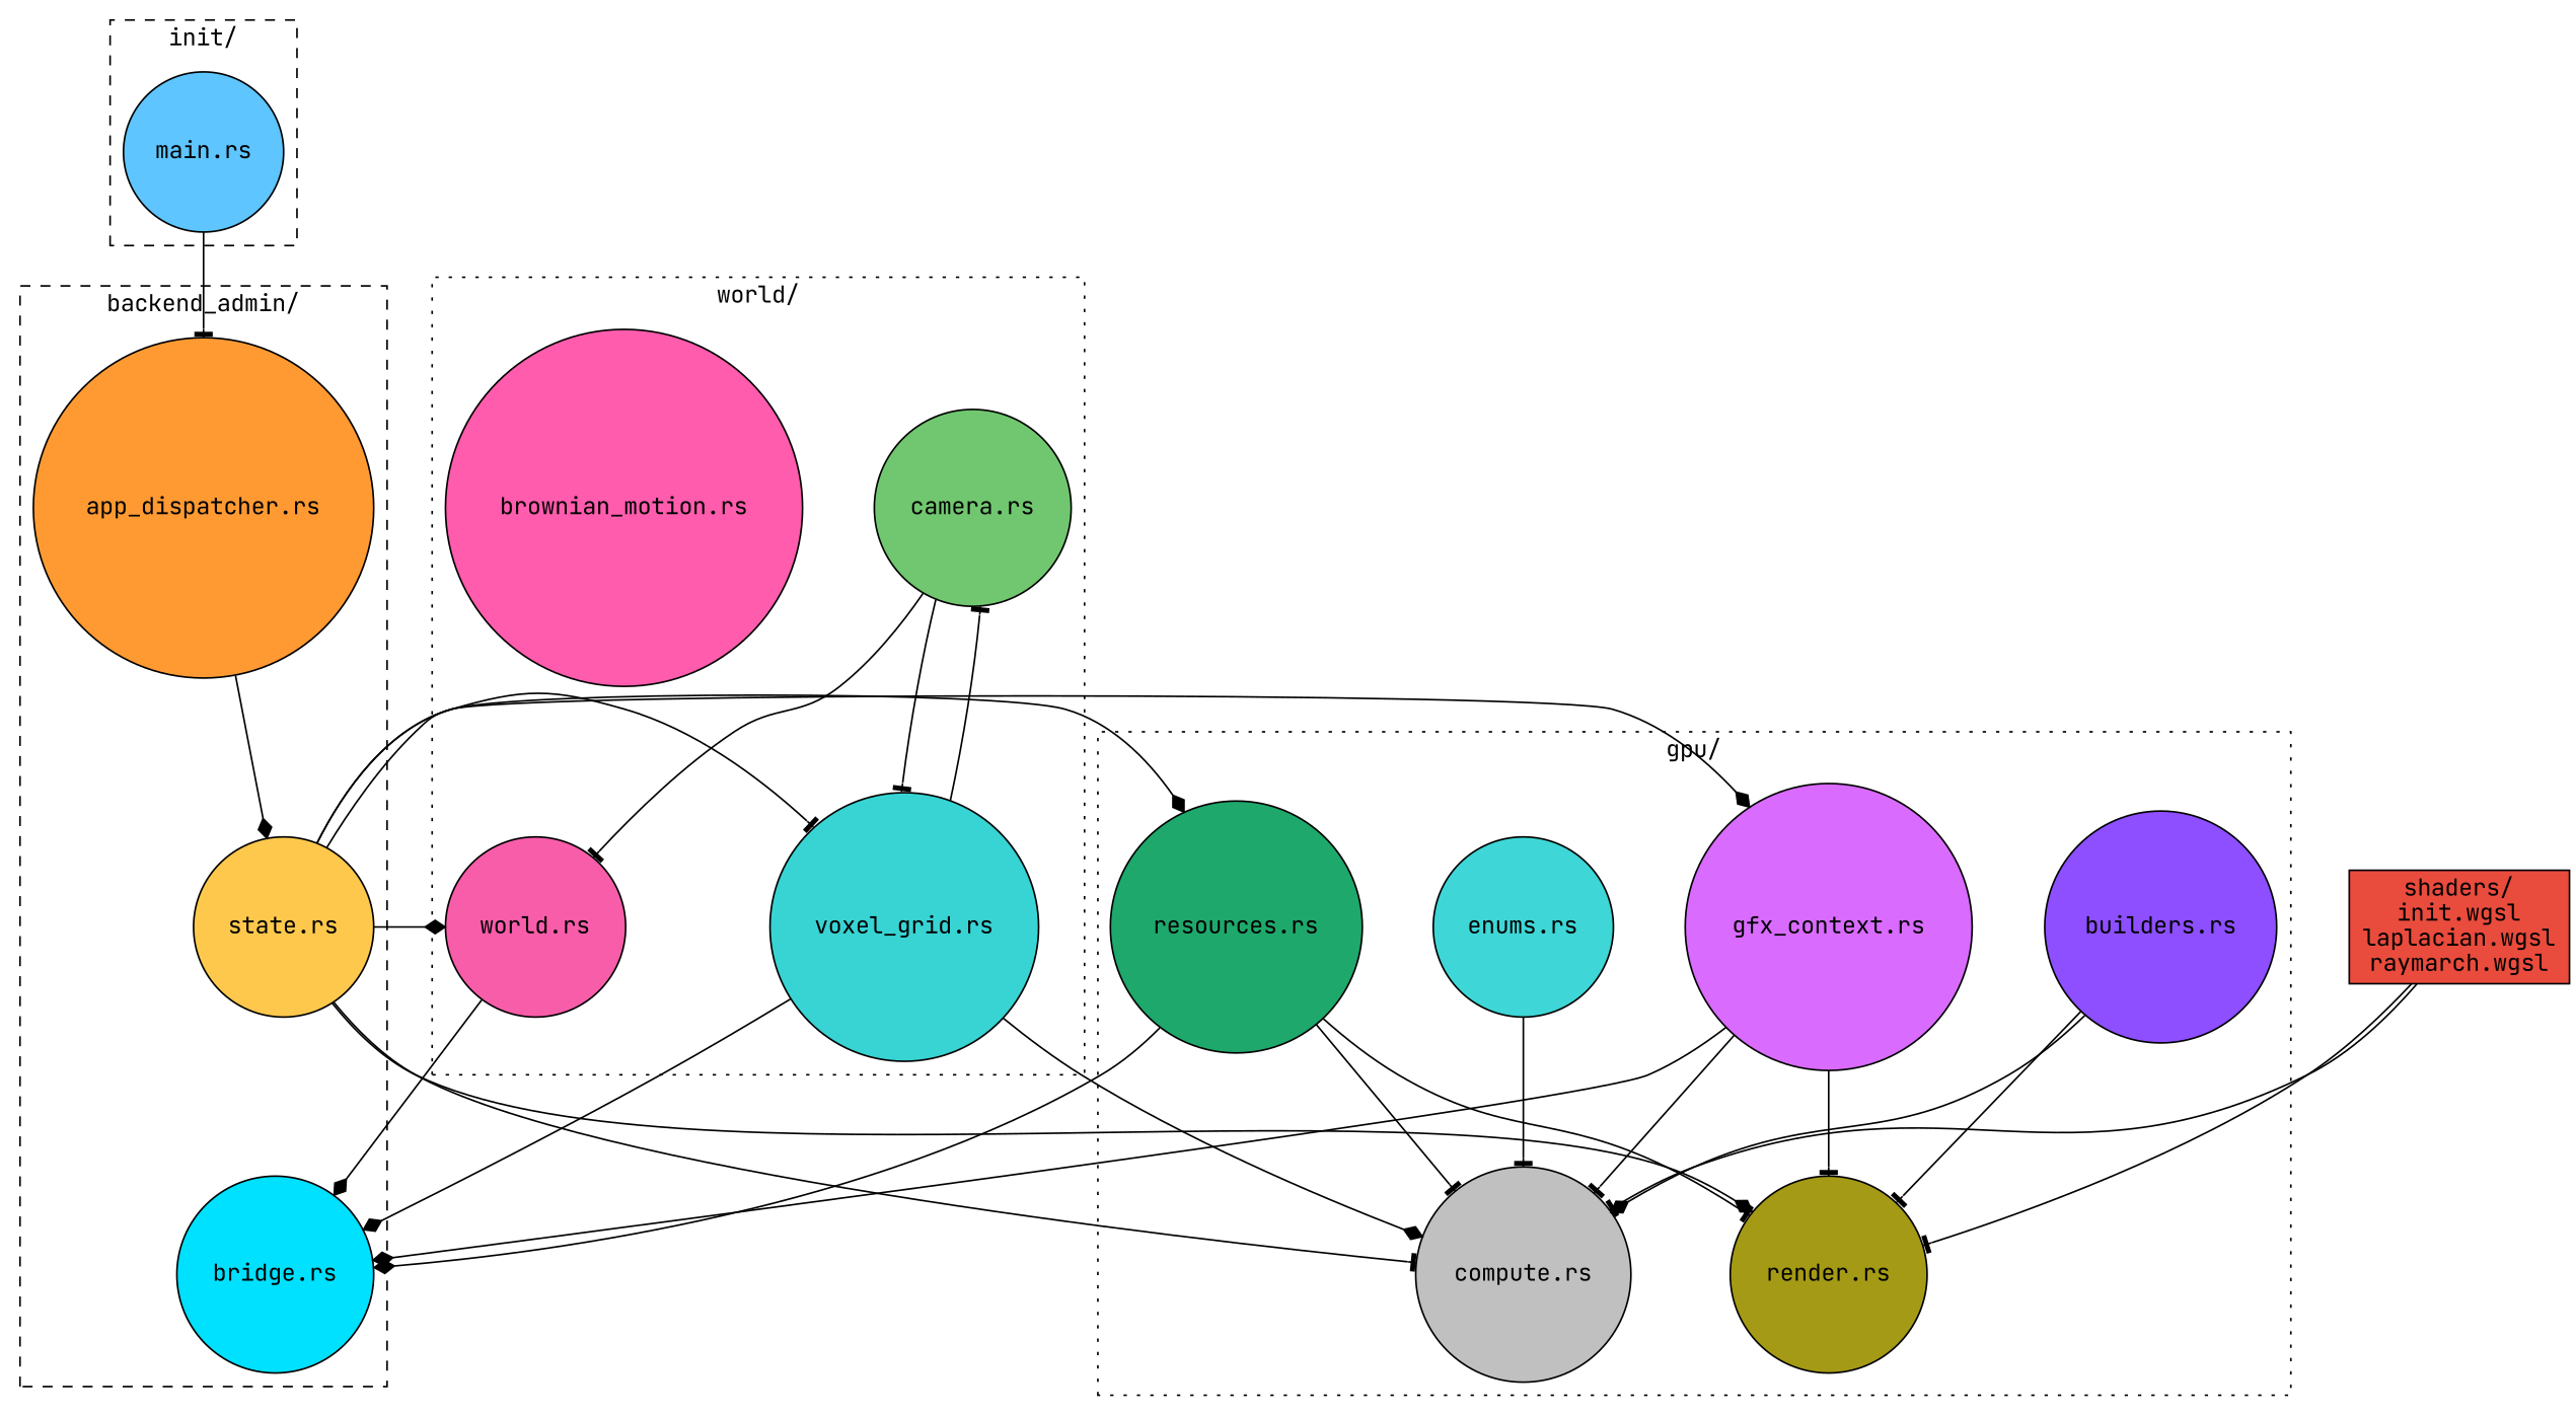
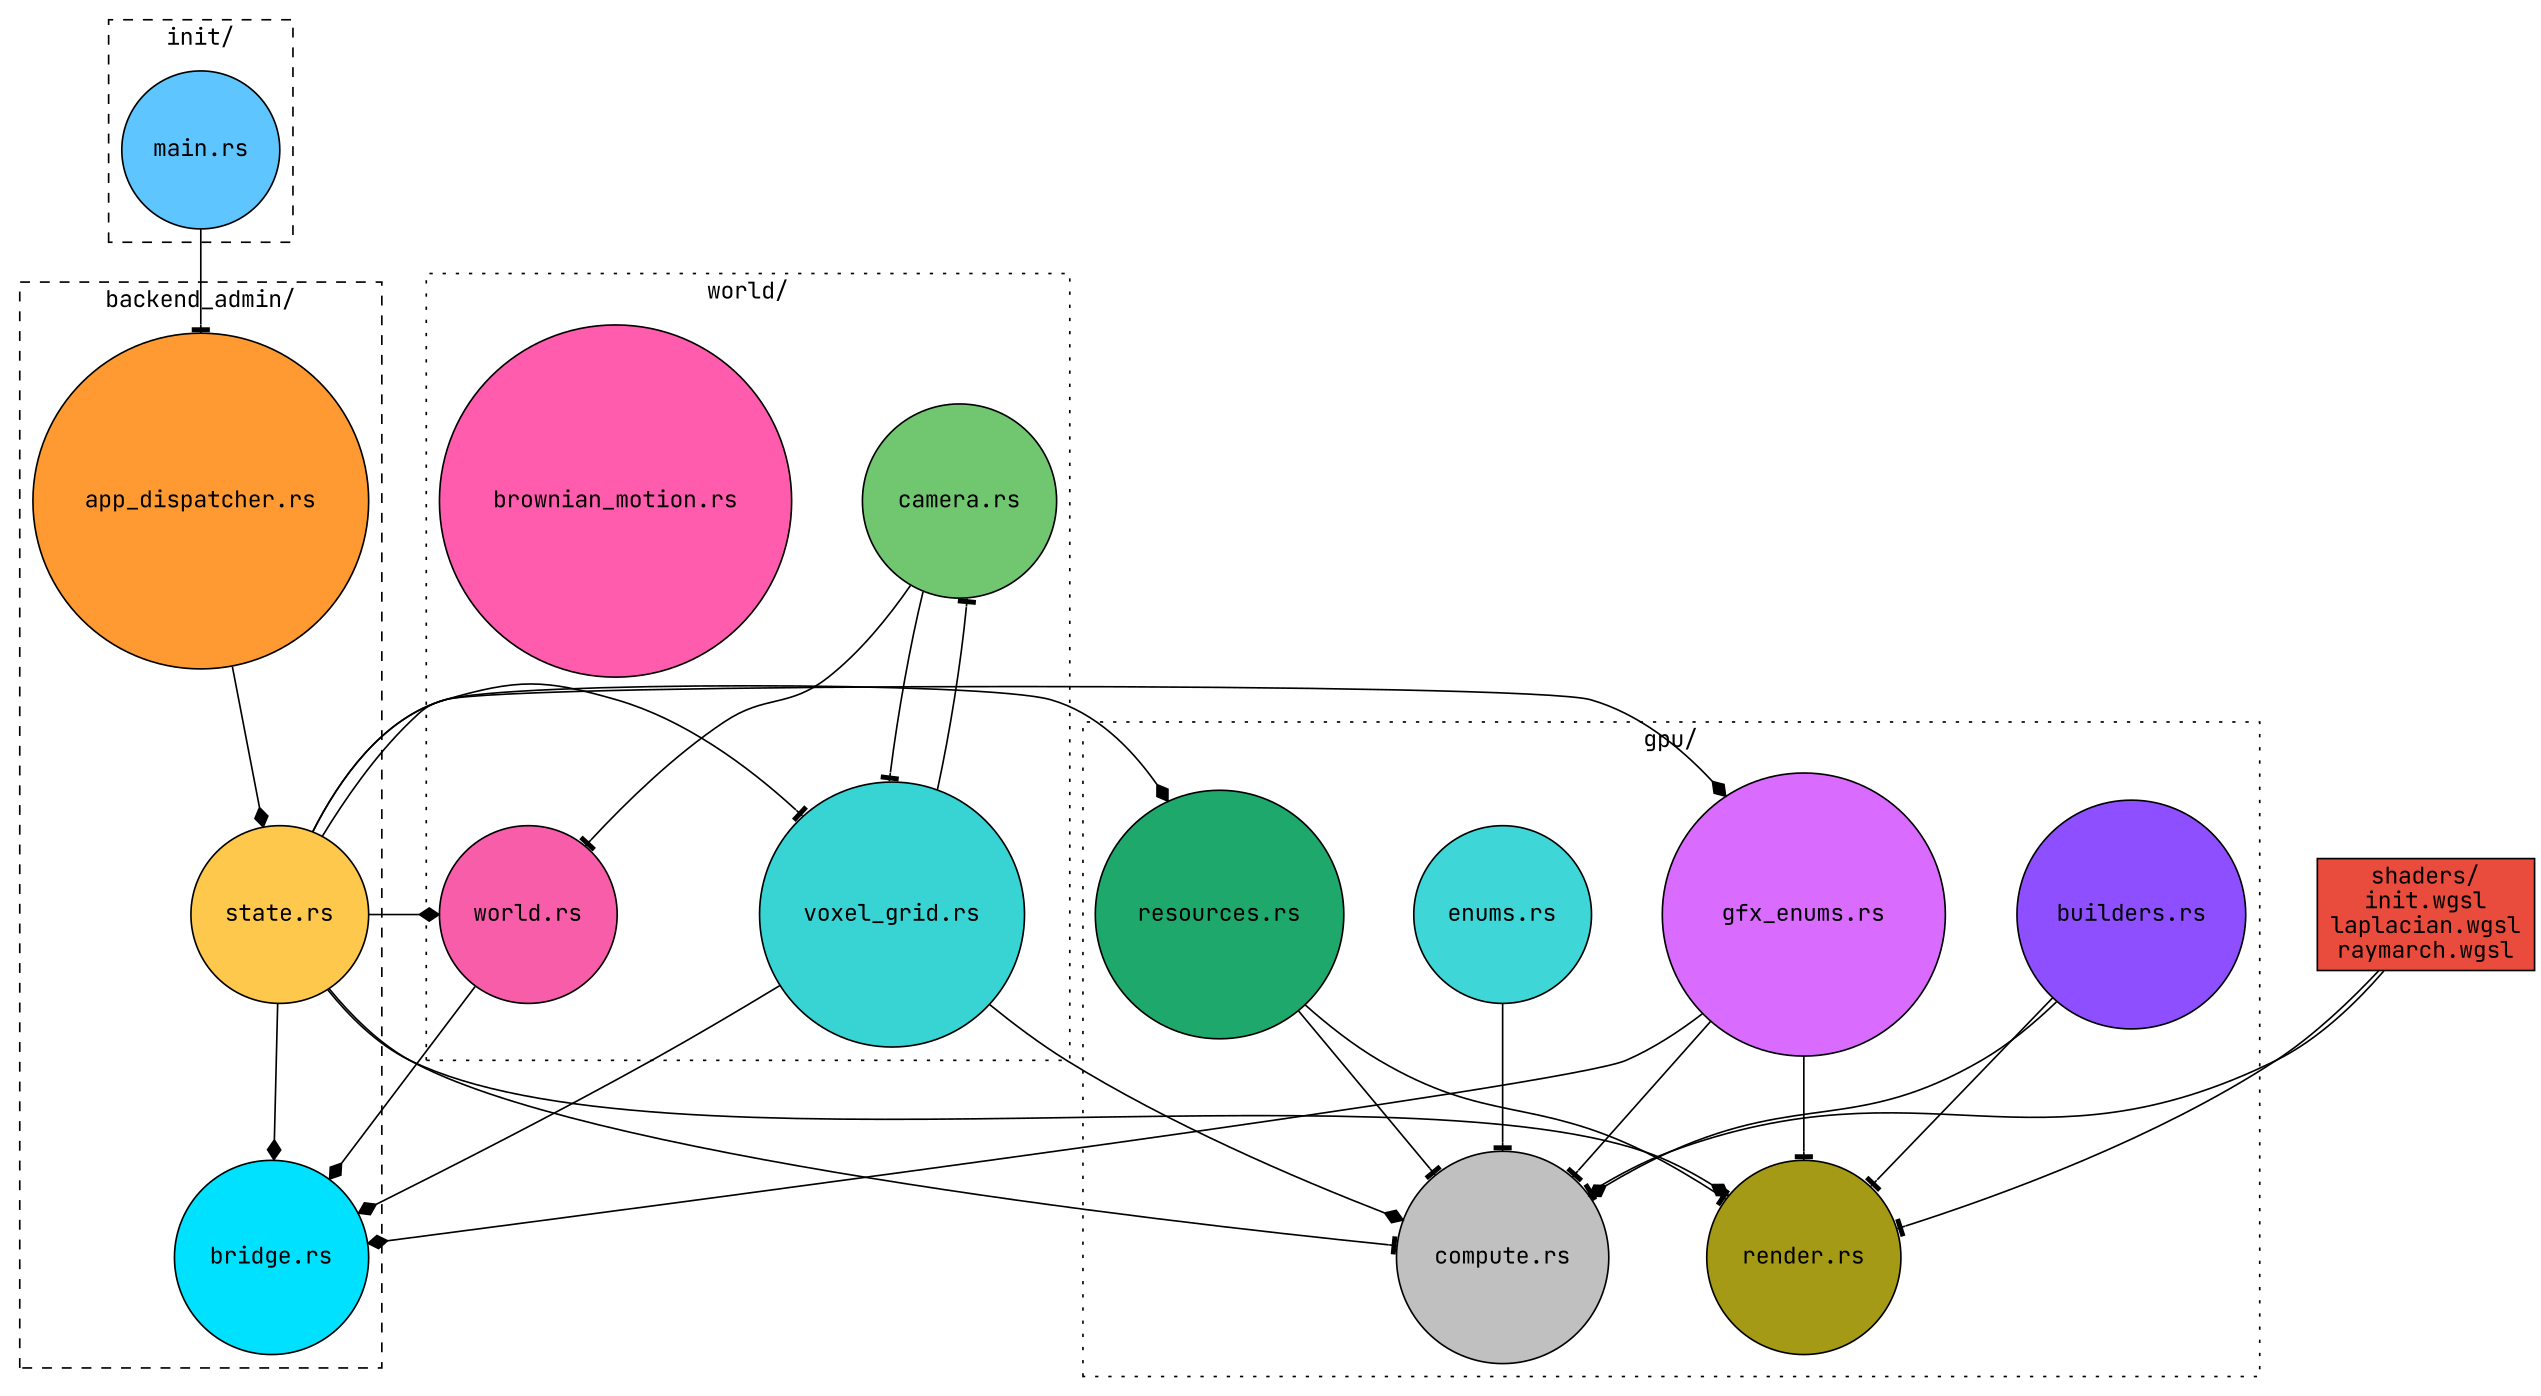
  digraph {
    compound=true
    fontname="JetBrains Mono"
    nodesep=0.6
    rankdir=TB
    ranksep=0.8
    splines=true
    node [fontname="JetBrains Mono" shape=circle style=filled]
    edge [arrowhead=tee fontname="JetBrains Mono"]
    n1 [fillcolor="#5EC5FF" label="main.rs"]
    n2 [fillcolor="#FF9A33" label="app_dispatcher.rs"]
    n3 [fillcolor="#FEC84D" label="state.rs"]
    n4 [fillcolor="#00E0FF" label="bridge.rs"]
-   n5 [fillcolor="#D96BFF" label="gfx_context.rs"]
+   n5 [fillcolor="#D96BFF" label="gfx_enums.rs"]
    n6 [fillcolor="#8D4FFF" label="builders.rs"]
    n7 [fillcolor="#1FA86C" label="resources.rs"]
    n8 [fillcolor="#A49A15" label="render.rs"]
    n9 [fillcolor="#C0C0C0" label="compute.rs"]
    n10 [fillcolor="#3ED6D6" label="enums.rs"]
    n11 [fillcolor="#F85DAA" label="world.rs"]
    n12 [fillcolor="#71C76F" label="camera.rs"]
    n13 [fillcolor="#38D3D3" label="voxel_grid.rs"]
    n14 [fillcolor="#FF5CAD" label="brownian_motion.rs"]
    n15 [fillcolor="#E94B3C" label="shaders/\ninit.wgsl\nlaplacian.wgsl\nraymarch.wgsl" shape=box]
    subgraph cluster_1 {
      label="init/"
      style=dashed
      n1
    }
    subgraph cluster_2 {
      label="backend_admin/"
      rank=same
      style=dashed
      n2
      n3
      n4
    }
    subgraph cluster_3 {
      label="gpu/"
      rank=same
      style=dotted
      n5
      n6
      n7
      n8
      n9
      n10
    }
    subgraph cluster_4 {
      label="world/"
      rank=same
      style=dotted
      n11
      n12
      n13
      n14
    }
    n1 -> n2
    n2 -> n3 [arrowhead=diamond]
-   n7 -> n4 [arrowhead=diamond]
+   n3 -> n4 [arrowhead=diamond]
    n3 -> n5 [arrowhead=diamond]
    n3 -> n7 [arrowhead=diamond]
    n3 -> n8 [arrowhead=diamond]
    n3 -> n9
    n3 -> n11 [arrowhead=diamond]
    n3 -> n13
    n5 -> n4 [arrowhead=diamond]
    n5 -> n8
    n5 -> n9
    n6 -> n8
    n6 -> n9 [arrowhead=diamond]
    n7 -> n8
    n7 -> n9
    n10 -> n9
    n11 -> n4 [arrowhead=diamond]
    n12 -> n11
    n12 -> n13
    n13 -> n4 [arrowhead=diamond]
    n13 -> n9 [arrowhead=diamond]
    n13 -> n12
    n15 -> n8
    n15 -> n9
  }
